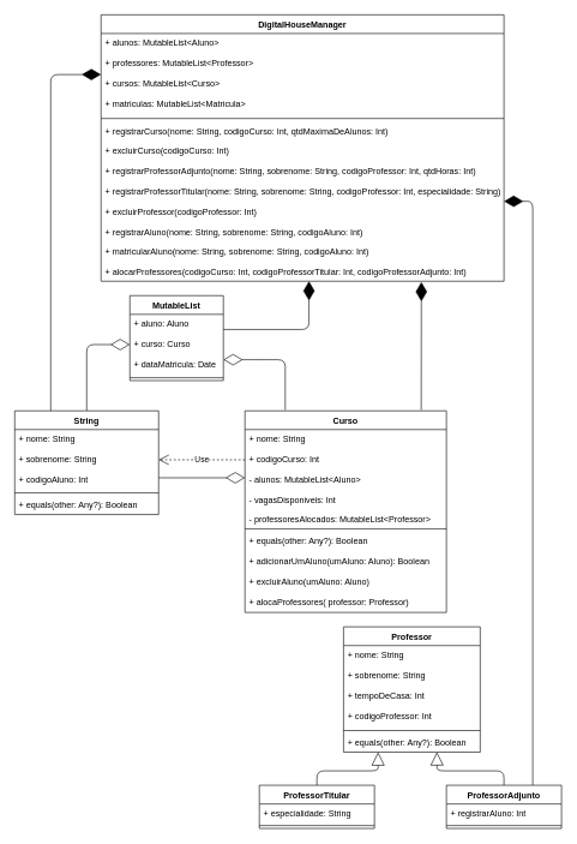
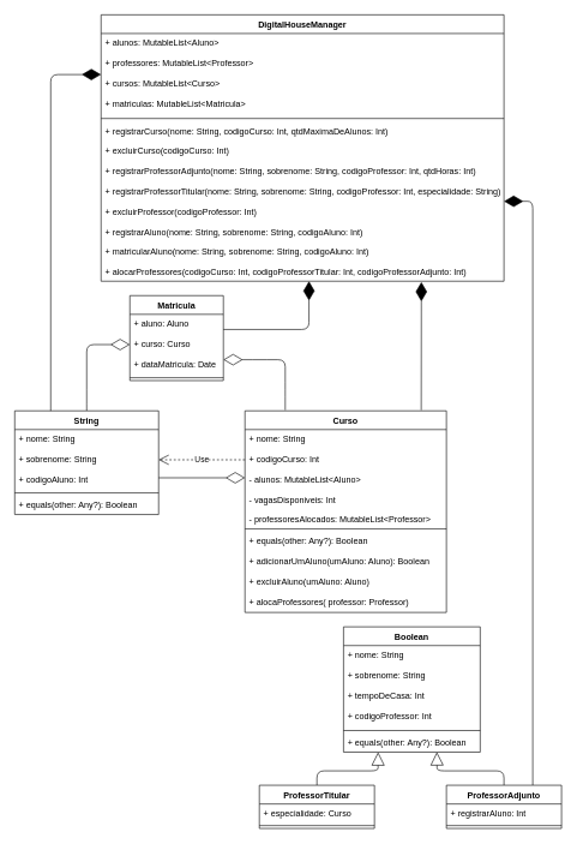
  <mxCell id="0" />
  <mxCell id="1" parent="0" />
  <mxCell id="2" value="" style="endArrow=block;endSize=16;endFill=0;html=1;exitX=0.5;exitY=0;exitDx=0;exitDy=0;entryX=0.253;entryY=1.005;entryDx=0;entryDy=0;entryPerimeter=0;" edge="1" parent="1" source="34" target="29"><mxGeometry x="0.991" y="-67" width="160" relative="1" as="geometry"><mxPoint x="367" y="1000" as="sourcePoint" /><mxPoint x="560" y="1100" as="targetPoint" /><Array as="points"><mxPoint x="440" y="1070" /><mxPoint x="525" y="1070" /></Array><mxPoint as="offset" /></mxGeometry></mxCell>
  <mxCell id="3" value="" style="endArrow=block;endSize=16;endFill=0;html=1;exitX=0.5;exitY=0;exitDx=0;exitDy=0;entryX=0.683;entryY=1;entryDx=0;entryDy=0;entryPerimeter=0;" edge="1" parent="1" source="31" target="29"><mxGeometry x="0.162" y="55" width="160" relative="1" as="geometry"><mxPoint x="647" y="1010" as="sourcePoint" /><mxPoint x="610" y="1045" as="targetPoint" /><Array as="points"><mxPoint x="700" y="1070" /><mxPoint x="607" y="1070" /></Array><mxPoint as="offset" /></mxGeometry></mxCell>
  <mxCell id="4" value="" style="endArrow=diamondThin;endFill=0;endSize=24;html=1;exitX=0.2;exitY=-0.004;exitDx=0;exitDy=0;exitPerimeter=0;entryX=1;entryY=0.75;entryDx=0;entryDy=0;entryPerimeter=0;" edge="1" parent="1" source="6" target="11"><mxGeometry width="160" relative="1" as="geometry"><mxPoint x="370" y="530" as="sourcePoint" /><mxPoint x="299.68" y="474" as="targetPoint" /><Array as="points"><mxPoint x="396" y="540" /><mxPoint x="396" y="499" /><mxPoint x="360" y="499" /></Array></mxGeometry></mxCell>
  <mxCell id="5" value="" style="endArrow=diamondThin;endFill=0;endSize=24;html=1;entryX=0;entryY=0.5;entryDx=0;entryDy=0;exitX=0.5;exitY=0;exitDx=0;exitDy=0;" edge="1" parent="1" source="13" target="11"><mxGeometry width="160" relative="1" as="geometry"><mxPoint x="20" y="530" as="sourcePoint" /><mxPoint x="220.16" y="474" as="targetPoint" /><Array as="points"><mxPoint x="120" y="550" /><mxPoint x="120" y="478" /></Array></mxGeometry></mxCell>
  <mxCell id="6" value="Curso" style="swimlane;fontStyle=1;align=center;verticalAlign=top;childLayout=stackLayout;horizontal=1;startSize=26;horizontalStack=0;resizeParent=1;resizeParentMax=0;resizeLast=0;collapsible=1;marginBottom=0;" parent="1" vertex="1"><mxGeometry x="340" y="570" width="280" height="280" as="geometry" /></mxCell>
  <mxCell id="7" value="+ nome: String&#10;&#10;+ codigoCurso: Int&#10;&#10;- alunos: MutableList&lt;Aluno&gt;&#10;&#10;- vagasDisponiveis: Int&#10;&#10;- professoresAlocados: MutableList&lt;Professor&gt;&#10;" style="text;strokeColor=none;fillColor=none;align=left;verticalAlign=top;spacingLeft=4;spacingRight=4;overflow=hidden;rotatable=0;points=[[0,0.5],[1,0.5]];portConstraint=eastwest;" parent="6" vertex="1"><mxGeometry y="26" width="280" height="134" as="geometry" /></mxCell>
  <mxCell id="8" value="" style="line;strokeWidth=1;fillColor=none;align=left;verticalAlign=middle;spacingTop=-1;spacingLeft=3;spacingRight=3;rotatable=0;labelPosition=right;points=[];portConstraint=eastwest;" parent="6" vertex="1"><mxGeometry y="160" width="280" height="8" as="geometry" /></mxCell>
  <mxCell id="9" value="+ equals(other: Any?): Boolean&#10;&#10;+ adicionarUmAluno(umAluno: Aluno): Boolean&#10;&#10;+ excluirAluno(umAluno: Aluno)&#10;&#10;+ alocaProfessores( professor: Professor)" style="text;strokeColor=none;fillColor=none;align=left;verticalAlign=top;spacingLeft=4;spacingRight=4;overflow=hidden;rotatable=0;points=[[0,0.5],[1,0.5]];portConstraint=eastwest;" parent="6" vertex="1"><mxGeometry y="168" width="280" height="112" as="geometry" /></mxCell>
- <mxCell id="10" value="MutableList" style="swimlane;fontStyle=1;align=center;verticalAlign=top;childLayout=stackLayout;horizontal=1;startSize=26;horizontalStack=0;resizeParent=1;resizeParentMax=0;resizeLast=0;collapsible=1;marginBottom=0;" vertex="1" parent="1"><mxGeometry x="180" y="410" width="130" height="118" as="geometry" /></mxCell>
+ <mxCell id="10" value="Matricula" style="swimlane;fontStyle=1;align=center;verticalAlign=top;childLayout=stackLayout;horizontal=1;startSize=26;horizontalStack=0;resizeParent=1;resizeParentMax=0;resizeLast=0;collapsible=1;marginBottom=0;" vertex="1" parent="1"><mxGeometry x="180" y="410" width="130" height="118" as="geometry" /></mxCell>
  <mxCell id="11" value="+ aluno: Aluno&#10;&#10;+ curso: Curso&#10;&#10;+ dataMatricula: Date" style="text;strokeColor=none;fillColor=none;align=left;verticalAlign=top;spacingLeft=4;spacingRight=4;overflow=hidden;rotatable=0;points=[[0,0.5],[1,0.5]];portConstraint=eastwest;" vertex="1" parent="10"><mxGeometry y="26" width="130" height="84" as="geometry" /></mxCell>
  <mxCell id="12" value="" style="line;strokeWidth=1;fillColor=none;align=left;verticalAlign=middle;spacingTop=-1;spacingLeft=3;spacingRight=3;rotatable=0;labelPosition=right;points=[];portConstraint=eastwest;" vertex="1" parent="10"><mxGeometry y="110" width="130" height="8" as="geometry" /></mxCell>
  <mxCell id="13" value="String" style="swimlane;fontStyle=1;align=center;verticalAlign=top;childLayout=stackLayout;horizontal=1;startSize=26;horizontalStack=0;resizeParent=1;resizeParentMax=0;resizeLast=0;collapsible=1;marginBottom=0;" parent="1" vertex="1"><mxGeometry x="20" y="570" width="200" height="144" as="geometry" /></mxCell>
  <mxCell id="14" value="+ nome: String&#10;&#10;+ sobrenome: String&#10;&#10;+ codigoAluno: Int" style="text;strokeColor=none;fillColor=none;align=left;verticalAlign=top;spacingLeft=4;spacingRight=4;overflow=hidden;rotatable=0;points=[[0,0.5],[1,0.5]];portConstraint=eastwest;" parent="13" vertex="1"><mxGeometry y="26" width="200" height="84" as="geometry" /></mxCell>
  <mxCell id="15" value="" style="line;strokeWidth=1;fillColor=none;align=left;verticalAlign=middle;spacingTop=-1;spacingLeft=3;spacingRight=3;rotatable=0;labelPosition=right;points=[];portConstraint=eastwest;" parent="13" vertex="1"><mxGeometry y="110" width="200" height="8" as="geometry" /></mxCell>
  <mxCell id="16" value="+ equals(other: Any?): Boolean" style="text;strokeColor=none;fillColor=none;align=left;verticalAlign=top;spacingLeft=4;spacingRight=4;overflow=hidden;rotatable=0;points=[[0,0.5],[1,0.5]];portConstraint=eastwest;" parent="13" vertex="1"><mxGeometry y="118" width="200" height="26" as="geometry" /></mxCell>
  <mxCell id="17" value="" style="endArrow=diamondThin;endFill=1;endSize=24;html=1;exitX=0.25;exitY=0;exitDx=0;exitDy=0;entryX=0;entryY=0.5;entryDx=0;entryDy=0;" edge="1" parent="1" source="13" target="21"><mxGeometry width="160" relative="1" as="geometry"><mxPoint x="30" y="290" as="sourcePoint" /><mxPoint x="130" y="380" as="targetPoint" /><Array as="points"><mxPoint x="70" y="103" /></Array></mxGeometry></mxCell>
  <mxCell id="18" value="" style="endArrow=diamondThin;endFill=1;endSize=24;html=1;entryX=0.516;entryY=1;entryDx=0;entryDy=0;entryPerimeter=0;exitX=1;exitY=0.25;exitDx=0;exitDy=0;exitPerimeter=0;" edge="1" parent="1" source="11" target="23"><mxGeometry width="160" relative="1" as="geometry"><mxPoint x="320" y="450" as="sourcePoint" /><mxPoint x="510" y="350" as="targetPoint" /><Array as="points"><mxPoint x="429" y="457" /></Array></mxGeometry></mxCell>
  <mxCell id="19" value="" style="endArrow=diamondThin;endFill=1;endSize=24;html=1;entryX=0.795;entryY=1.005;entryDx=0;entryDy=0;entryPerimeter=0;" edge="1" parent="1" target="23"><mxGeometry width="160" relative="1" as="geometry"><mxPoint x="585" y="569" as="sourcePoint" /><mxPoint x="590" y="470" as="targetPoint" /></mxGeometry></mxCell>
  <mxCell id="20" value="DigitalHouseManager" style="swimlane;fontStyle=1;align=center;verticalAlign=top;childLayout=stackLayout;horizontal=1;startSize=26;horizontalStack=0;resizeParent=1;resizeParentMax=0;resizeLast=0;collapsible=1;marginBottom=0;" vertex="1" parent="1"><mxGeometry x="140" y="20" width="560" height="370" as="geometry" /></mxCell>
  <mxCell id="21" value="+ alunos: MutableList&lt;Aluno&gt;&#10;&#10;+ professores: MutableList&lt;Professor&gt;&#10;&#10;+ cursos: MutableList&lt;Curso&gt;&#10;&#10;+ matriculas: MutableList&lt;Matricula&gt;" style="text;strokeColor=none;fillColor=none;align=left;verticalAlign=top;spacingLeft=4;spacingRight=4;overflow=hidden;rotatable=0;points=[[0,0.5],[1,0.5]];portConstraint=eastwest;" vertex="1" parent="20"><mxGeometry y="26" width="560" height="114" as="geometry" /></mxCell>
  <mxCell id="22" value="" style="line;strokeWidth=1;fillColor=none;align=left;verticalAlign=middle;spacingTop=-1;spacingLeft=3;spacingRight=3;rotatable=0;labelPosition=right;points=[];portConstraint=eastwest;" vertex="1" parent="20"><mxGeometry y="140" width="560" height="8" as="geometry" /></mxCell>
  <mxCell id="23" value="+ registrarCurso(nome: String, codigoCurso: Int, qtdMaximaDeAlunos: Int)&#10;&#10;+ excluirCurso(codigoCurso: Int)&#10;&#10;+ registrarProfessorAdjunto(nome: String, sobrenome: String, codigoProfessor: Int, qtdHoras: Int)&#10;&#10;+ registrarProfessorTitular(nome: String, sobrenome: String, codigoProfessor: Int, especialidade: String)&#10;&#10;+ excluirProfessor(codigoProfessor: Int)&#10;&#10;+ registrarAluno(nome: String, sobrenome: String, codigoAluno: Int)&#10;&#10;+ matricularAluno(nome: String, sobrenome: String, codigoAluno: Int)&#10;&#10;+ alocarProfessores(codigoCurso: Int, codigoProfessorTitular: Int, codigoProfessorAdjunto: Int)" style="text;strokeColor=none;fillColor=none;align=left;verticalAlign=top;spacingLeft=4;spacingRight=4;overflow=hidden;rotatable=0;points=[[0,0.5],[1,0.5]];portConstraint=eastwest;" vertex="1" parent="20"><mxGeometry y="148" width="560" height="222" as="geometry" /></mxCell>
  <mxCell id="24" value="" style="endArrow=diamondThin;endFill=1;endSize=24;html=1;entryX=1;entryY=0.5;entryDx=0;entryDy=0;exitX=0.75;exitY=0;exitDx=0;exitDy=0;" edge="1" parent="1" source="31" target="23"><mxGeometry width="160" relative="1" as="geometry"><mxPoint x="477" y="579" as="sourcePoint" /><mxPoint x="595.2" y="381.01" as="targetPoint" /><Array as="points"><mxPoint x="740" y="279" /></Array></mxGeometry></mxCell>
  <mxCell id="25" value="Use" style="endArrow=open;endSize=12;dashed=1;html=1;entryX=1;entryY=0.5;entryDx=0;entryDy=0;" edge="1" parent="1" target="14"><mxGeometry width="160" relative="1" as="geometry"><mxPoint x="340" y="638" as="sourcePoint" /><mxPoint x="300" y="820" as="targetPoint" /></mxGeometry></mxCell>
- <mxCell id="26" value="Professor" style="swimlane;fontStyle=1;align=center;verticalAlign=top;childLayout=stackLayout;horizontal=1;startSize=26;horizontalStack=0;resizeParent=1;resizeParentMax=0;resizeLast=0;collapsible=1;marginBottom=0;" parent="1" vertex="1"><mxGeometry x="477" y="870" width="190" height="174" as="geometry" /></mxCell>
+ <mxCell id="26" value="Boolean" style="swimlane;fontStyle=1;align=center;verticalAlign=top;childLayout=stackLayout;horizontal=1;startSize=26;horizontalStack=0;resizeParent=1;resizeParentMax=0;resizeLast=0;collapsible=1;marginBottom=0;" parent="1" vertex="1"><mxGeometry x="477" y="870" width="190" height="174" as="geometry" /></mxCell>
  <mxCell id="27" value="+ nome: String&#10;&#10;+ sobrenome: String&#10;&#10;+ tempoDeCasa: Int&#10;&#10;+ codigoProfessor: Int" style="text;strokeColor=none;fillColor=none;align=left;verticalAlign=top;spacingLeft=4;spacingRight=4;overflow=hidden;rotatable=0;points=[[0,0.5],[1,0.5]];portConstraint=eastwest;" parent="26" vertex="1"><mxGeometry y="26" width="190" height="114" as="geometry" /></mxCell>
  <mxCell id="28" value="" style="line;strokeWidth=1;fillColor=none;align=left;verticalAlign=middle;spacingTop=-1;spacingLeft=3;spacingRight=3;rotatable=0;labelPosition=right;points=[];portConstraint=eastwest;" parent="26" vertex="1"><mxGeometry y="140" width="190" height="8" as="geometry" /></mxCell>
  <mxCell id="29" value="+ equals(other: Any?): Boolean" style="text;strokeColor=none;fillColor=none;align=left;verticalAlign=top;spacingLeft=4;spacingRight=4;overflow=hidden;rotatable=0;points=[[0,0.5],[1,0.5]];portConstraint=eastwest;" parent="26" vertex="1"><mxGeometry y="148" width="190" height="26" as="geometry" /></mxCell>
  <mxCell id="30" value="" style="endArrow=diamondThin;endFill=0;endSize=24;html=1;entryX=0;entryY=0.5;entryDx=0;entryDy=0;exitX=1;exitY=0.798;exitDx=0;exitDy=0;exitPerimeter=0;" edge="1" parent="1" source="14" target="7"><mxGeometry width="160" relative="1" as="geometry"><mxPoint x="165" y="770" as="sourcePoint" /><mxPoint x="325" y="770" as="targetPoint" /></mxGeometry></mxCell>
  <mxCell id="31" value="ProfessorAdjunto" style="swimlane;fontStyle=1;align=center;verticalAlign=top;childLayout=stackLayout;horizontal=1;startSize=26;horizontalStack=0;resizeParent=1;resizeParentMax=0;resizeLast=0;collapsible=1;marginBottom=0;" vertex="1" parent="1"><mxGeometry x="620" y="1090" width="160" height="60" as="geometry" /></mxCell>
  <mxCell id="32" value="+ registrarAluno: Int" style="text;strokeColor=none;fillColor=none;align=left;verticalAlign=top;spacingLeft=4;spacingRight=4;overflow=hidden;rotatable=0;points=[[0,0.5],[1,0.5]];portConstraint=eastwest;" vertex="1" parent="31"><mxGeometry y="26" width="160" height="26" as="geometry" /></mxCell>
  <mxCell id="33" value="" style="line;strokeWidth=1;fillColor=none;align=left;verticalAlign=middle;spacingTop=-1;spacingLeft=3;spacingRight=3;rotatable=0;labelPosition=right;points=[];portConstraint=eastwest;" vertex="1" parent="31"><mxGeometry y="52" width="160" height="8" as="geometry" /></mxCell>
  <mxCell id="34" value="ProfessorTitular" style="swimlane;fontStyle=1;align=center;verticalAlign=top;childLayout=stackLayout;horizontal=1;startSize=26;horizontalStack=0;resizeParent=1;resizeParentMax=0;resizeLast=0;collapsible=1;marginBottom=0;" vertex="1" parent="1"><mxGeometry x="360" y="1090" width="160" height="60" as="geometry" /></mxCell>
- <mxCell id="35" value="+ especialidade: String" style="text;strokeColor=none;fillColor=none;align=left;verticalAlign=top;spacingLeft=4;spacingRight=4;overflow=hidden;rotatable=0;points=[[0,0.5],[1,0.5]];portConstraint=eastwest;" vertex="1" parent="34"><mxGeometry y="26" width="160" height="26" as="geometry" /></mxCell>
+ <mxCell id="35" value="+ especialidade: Curso" style="text;strokeColor=none;fillColor=none;align=left;verticalAlign=top;spacingLeft=4;spacingRight=4;overflow=hidden;rotatable=0;points=[[0,0.5],[1,0.5]];portConstraint=eastwest;" vertex="1" parent="34"><mxGeometry y="26" width="160" height="26" as="geometry" /></mxCell>
  <mxCell id="36" value="" style="line;strokeWidth=1;fillColor=none;align=left;verticalAlign=middle;spacingTop=-1;spacingLeft=3;spacingRight=3;rotatable=0;labelPosition=right;points=[];portConstraint=eastwest;" vertex="1" parent="34"><mxGeometry y="52" width="160" height="8" as="geometry" /></mxCell>
